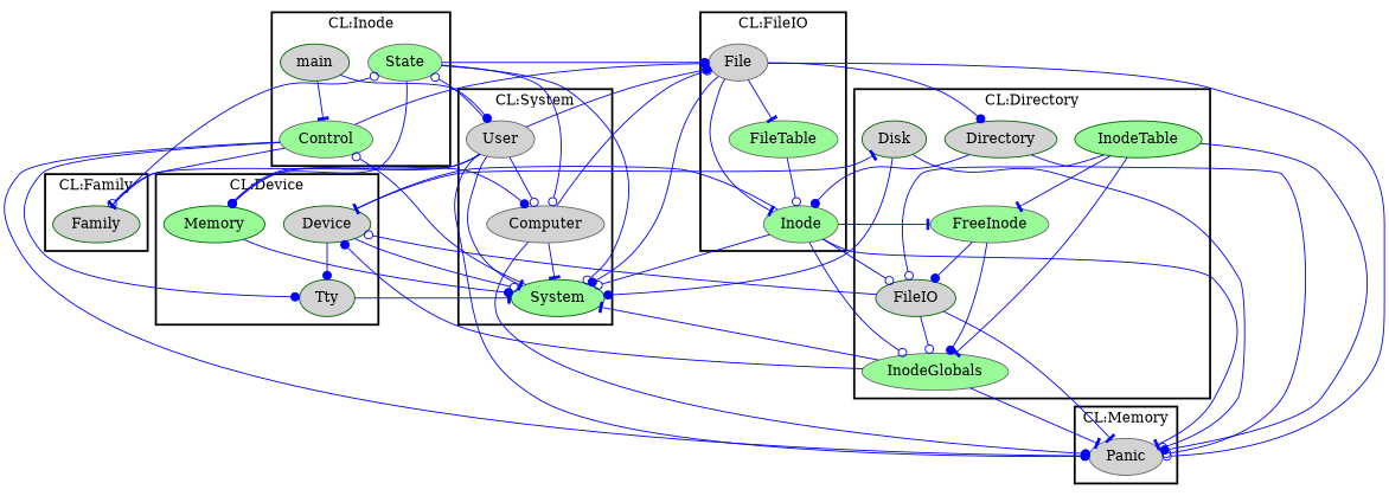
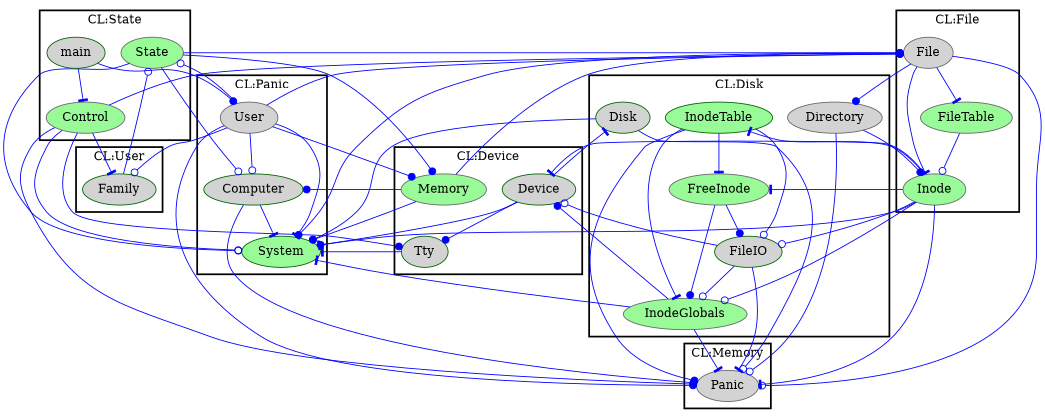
  digraph {
    fontname="DejaVu Serif"
    node [color=darkgreen fillcolor=lightgrey fontcolor=black fontname="DejaVu Serif" shape=ellipse style=filled]
    edge [arrowhead=dot color=blue font=6 fontname="DejaVu Serif"]
    n1 [label=Family]
    n2 [color=gray40 fillcolor=palegreen label=State]
    n3 [color=gray40 fillcolor=palegreen label=Control]
    n4 [label=main]
    n5 [fillcolor=palegreen label=System]
    n6 [color=gray40 label=User]
-   n7 [color=gray40 label=Computer]
+   n7 [label=Computer]
    n8 [label=Device]
    n9 [label=Tty]
-   n10 [fillcolor=palegreen label=Memory]
+   n10 [color=gray40 fillcolor=palegreen label=Memory]
    n11 [color=gray40 label=File]
    n12 [color=gray40 fillcolor=palegreen label=Inode]
    n13 [color=gray40 fillcolor=palegreen label=FileTable]
    n14 [color=gray40 label=Panic]
    n15 [label=Disk]
-   n16 [label=Directory]
+   n16 [color=gray40 label=Directory]
    n17 [fillcolor=palegreen label=InodeTable]
    n18 [label=FileIO]
    n19 [color=gray40 fillcolor=palegreen label=FreeInode]
    n20 [color=gray40 fillcolor=palegreen label=InodeGlobals]
    subgraph cluster_1 {
      color=black
-     label="CL:Family"
+     label="CL:User"
      style=bold
      n1
    }
    subgraph cluster_2 {
      color=black
-     label="CL:Inode"
+     label="CL:State"
      style=bold
      n2
      n3
      n4
    }
    subgraph cluster_3 {
      color=black
-     label="CL:System"
+     label="CL:Panic"
      style=bold
      n5
      n6
      n7
    }
    subgraph cluster_4 {
      color=black
      label="CL:Device"
      style=bold
      n8
      n9
      n10
    }
    subgraph cluster_5 {
      color=black
-     label="CL:FileIO"
+     label="CL:File"
      style=bold
      n11
      n12
      n13
    }
    subgraph cluster_6 {
      color=black
      label="CL:Memory"
      style=bold
      n14
    }
    subgraph cluster_7 {
      color=black
-     label="CL:Directory"
+     label="CL:Disk"
      style=bold
      n15
      n16
      n17
      n18
      n19
      n20
    }
    n1 -> n2 [arrowhead=odot]
    n2 -> n5 [arrowhead=odot]
    n2 -> n7 [arrowhead=odot]
    n2 -> n10
    n2 -> n11
    n3 -> n1 [arrowhead=tee]
-   n5 -> n3 [arrowhead=odot]
+   n3 -> n5 [arrowhead=odot]
    n3 -> n9
    n3 -> n11
    n3 -> n14
    n4 -> n3 [arrowhead=tee]
    n4 -> n6
    n6 -> n1 [arrowhead=odot]
    n6 -> n2 [arrowhead=odot]
    n6 -> n5 [arrowhead=tee]
    n6 -> n7 [arrowhead=odot]
    n6 -> n10
    n6 -> n11
    n6 -> n14
    n7 -> n5 [arrowhead=tee]
    n7 -> n14
-   n8 -> n5 [arrowhead=odot]
+   n8 -> n5 [arrowhead=tee]
    n8 -> n9
    n8 -> n15 [arrowhead=tee]
    n9 -> n5 [arrowhead=tee]
    n10 -> n5
    n10 -> n7
-   n7 -> n11 [arrowhead=odot]
+   n10 -> n11 [arrowhead=odot]
    n11 -> n5
    n11 -> n12 [arrowhead=tee]
    n11 -> n13 [arrowhead=tee]
    n11 -> n14 [arrowhead=odot]
    n11 -> n16
-   n12 -> n5 [arrowhead=odot]
+   n12 -> n5
    n12 -> n8 [arrowhead=tee]
    n12 -> n14 [arrowhead=tee]
+   n12 -> n17 [arrowhead=tee]
    n12 -> n18 [arrowhead=odot]
    n12 -> n19 [arrowhead=tee]
    n12 -> n20 [arrowhead=odot]
    n13 -> n12 [arrowhead=odot]
    n15 -> n5
    n15 -> n14 [arrowhead=odot]
    n16 -> n12
    n16 -> n14 [arrowhead=odot]
    n17 -> n14
    n17 -> n18 [arrowhead=odot]
    n17 -> n19 [arrowhead=tee]
    n17 -> n20 [arrowhead=tee]
    n18 -> n8 [arrowhead=odot]
    n18 -> n14 [arrowhead=tee]
    n18 -> n20 [arrowhead=odot]
    n19 -> n18
    n19 -> n20
    n20 -> n5 [arrowhead=tee]
    n20 -> n8
    n20 -> n14 [arrowhead=tee]
  }
